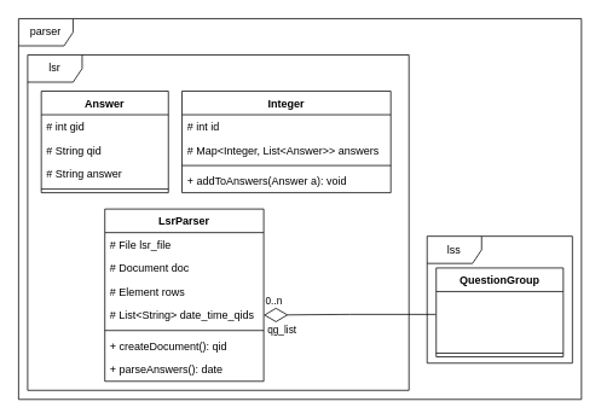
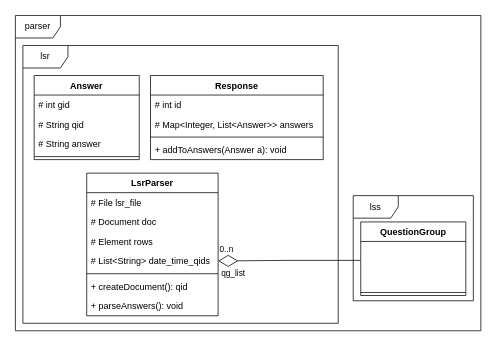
  <mxCell id="0" />
  <mxCell id="1" parent="0" />
  <mxCell id="2" value="parser" style="shape=umlFrame;whiteSpace=wrap;html=1;" vertex="1" parent="1"><mxGeometry x="20" y="20" width="620" height="420" as="geometry" /></mxCell>
  <mxCell id="3" value="lsr" style="shape=umlFrame;whiteSpace=wrap;html=1;" vertex="1" parent="1"><mxGeometry x="30" y="60" width="420" height="370" as="geometry" /></mxCell>
  <mxCell id="4" value="lss" style="shape=umlFrame;whiteSpace=wrap;html=1;" vertex="1" parent="1"><mxGeometry x="470" y="260" width="160" height="140" as="geometry" /></mxCell>
  <mxCell id="5" value="Answer" style="swimlane;fontStyle=1;childLayout=stackLayout;horizontal=1;startSize=26;fillColor=none;horizontalStack=0;resizeParent=1;resizeParentMax=0;resizeLast=0;collapsible=1;marginBottom=0;" vertex="1" parent="1"><mxGeometry x="45" y="100" width="140" height="112" as="geometry" /></mxCell>
  <mxCell id="6" value="# int gid" style="text;strokeColor=none;fillColor=none;align=left;verticalAlign=top;spacingLeft=4;spacingRight=4;overflow=hidden;rotatable=0;points=[[0,0.5],[1,0.5]];portConstraint=eastwest;" vertex="1" parent="5"><mxGeometry y="26" width="140" height="26" as="geometry" /></mxCell>
  <mxCell id="7" value="# String qid" style="text;strokeColor=none;fillColor=none;align=left;verticalAlign=top;spacingLeft=4;spacingRight=4;overflow=hidden;rotatable=0;points=[[0,0.5],[1,0.5]];portConstraint=eastwest;" vertex="1" parent="5"><mxGeometry y="52" width="140" height="26" as="geometry" /></mxCell>
  <mxCell id="8" value="# String answer" style="text;strokeColor=none;fillColor=none;align=left;verticalAlign=top;spacingLeft=4;spacingRight=4;overflow=hidden;rotatable=0;points=[[0,0.5],[1,0.5]];portConstraint=eastwest;" vertex="1" parent="5"><mxGeometry y="78" width="140" height="26" as="geometry" /></mxCell>
  <mxCell id="9" value="" style="line;strokeWidth=1;fillColor=none;align=left;verticalAlign=middle;spacingTop=-1;spacingLeft=3;spacingRight=3;rotatable=0;labelPosition=right;points=[];portConstraint=eastwest;" vertex="1" parent="5"><mxGeometry y="104" width="140" height="8" as="geometry" /></mxCell>
- <mxCell id="10" value="Integer" style="swimlane;fontStyle=1;childLayout=stackLayout;horizontal=1;startSize=26;fillColor=none;horizontalStack=0;resizeParent=1;resizeParentMax=0;resizeLast=0;collapsible=1;marginBottom=0;" vertex="1" parent="1"><mxGeometry x="200" y="100" width="230" height="112" as="geometry" /></mxCell>
+ <mxCell id="10" value="Response" style="swimlane;fontStyle=1;childLayout=stackLayout;horizontal=1;startSize=26;fillColor=none;horizontalStack=0;resizeParent=1;resizeParentMax=0;resizeLast=0;collapsible=1;marginBottom=0;" vertex="1" parent="1"><mxGeometry x="200" y="100" width="230" height="112" as="geometry" /></mxCell>
  <mxCell id="11" value="# int id" style="text;strokeColor=none;fillColor=none;align=left;verticalAlign=top;spacingLeft=4;spacingRight=4;overflow=hidden;rotatable=0;points=[[0,0.5],[1,0.5]];portConstraint=eastwest;" vertex="1" parent="10"><mxGeometry y="26" width="230" height="26" as="geometry" /></mxCell>
  <mxCell id="12" value="# Map&lt;Integer, List&lt;Answer&gt;&gt; answers" style="text;strokeColor=none;fillColor=none;align=left;verticalAlign=top;spacingLeft=4;spacingRight=4;overflow=hidden;rotatable=0;points=[[0,0.5],[1,0.5]];portConstraint=eastwest;" vertex="1" parent="10"><mxGeometry y="52" width="230" height="26" as="geometry" /></mxCell>
  <mxCell id="13" value="" style="line;strokeWidth=1;fillColor=none;align=left;verticalAlign=middle;spacingTop=-1;spacingLeft=3;spacingRight=3;rotatable=0;labelPosition=right;points=[];portConstraint=eastwest;" vertex="1" parent="10"><mxGeometry y="78" width="230" height="8" as="geometry" /></mxCell>
  <mxCell id="14" value="+ addToAnswers(Answer a): void" style="text;strokeColor=none;fillColor=none;align=left;verticalAlign=top;spacingLeft=4;spacingRight=4;overflow=hidden;rotatable=0;points=[[0,0.5],[1,0.5]];portConstraint=eastwest;" vertex="1" parent="10"><mxGeometry y="86" width="230" height="26" as="geometry" /></mxCell>
  <mxCell id="15" value="LsrParser" style="swimlane;fontStyle=1;childLayout=stackLayout;horizontal=1;startSize=26;fillColor=none;horizontalStack=0;resizeParent=1;resizeParentMax=0;resizeLast=0;collapsible=1;marginBottom=0;" vertex="1" parent="1"><mxGeometry x="115" y="230" width="175" height="190" as="geometry" /></mxCell>
  <mxCell id="16" value="# File lsr_file" style="text;strokeColor=none;fillColor=none;align=left;verticalAlign=top;spacingLeft=4;spacingRight=4;overflow=hidden;rotatable=0;points=[[0,0.5],[1,0.5]];portConstraint=eastwest;" vertex="1" parent="15"><mxGeometry y="26" width="175" height="26" as="geometry" /></mxCell>
  <mxCell id="17" value="# Document doc" style="text;strokeColor=none;fillColor=none;align=left;verticalAlign=top;spacingLeft=4;spacingRight=4;overflow=hidden;rotatable=0;points=[[0,0.5],[1,0.5]];portConstraint=eastwest;" vertex="1" parent="15"><mxGeometry y="52" width="175" height="26" as="geometry" /></mxCell>
  <mxCell id="18" value="# Element rows" style="text;strokeColor=none;fillColor=none;align=left;verticalAlign=top;spacingLeft=4;spacingRight=4;overflow=hidden;rotatable=0;points=[[0,0.5],[1,0.5]];portConstraint=eastwest;" vertex="1" parent="15"><mxGeometry y="78" width="175" height="26" as="geometry" /></mxCell>
  <mxCell id="19" value="# List&lt;String&gt; date_time_qids" style="text;strokeColor=none;fillColor=none;align=left;verticalAlign=top;spacingLeft=4;spacingRight=4;overflow=hidden;rotatable=0;points=[[0,0.5],[1,0.5]];portConstraint=eastwest;" vertex="1" parent="15"><mxGeometry y="104" width="175" height="26" as="geometry" /></mxCell>
  <mxCell id="20" value="" style="line;strokeWidth=1;fillColor=none;align=left;verticalAlign=middle;spacingTop=-1;spacingLeft=3;spacingRight=3;rotatable=0;labelPosition=right;points=[];portConstraint=eastwest;" vertex="1" parent="15"><mxGeometry y="130" width="175" height="8" as="geometry" /></mxCell>
  <mxCell id="21" value="+ createDocument(): qid" style="text;strokeColor=none;fillColor=none;align=left;verticalAlign=top;spacingLeft=4;spacingRight=4;overflow=hidden;rotatable=0;points=[[0,0.5],[1,0.5]];portConstraint=eastwest;" vertex="1" parent="15"><mxGeometry y="138" width="175" height="26" as="geometry" /></mxCell>
- <mxCell id="22" value="+ parseAnswers(): date" style="text;strokeColor=none;fillColor=none;align=left;verticalAlign=top;spacingLeft=4;spacingRight=4;overflow=hidden;rotatable=0;points=[[0,0.5],[1,0.5]];portConstraint=eastwest;" vertex="1" parent="15"><mxGeometry y="164" width="175" height="26" as="geometry" /></mxCell>
+ <mxCell id="22" value="+ parseAnswers(): void" style="text;strokeColor=none;fillColor=none;align=left;verticalAlign=top;spacingLeft=4;spacingRight=4;overflow=hidden;rotatable=0;points=[[0,0.5],[1,0.5]];portConstraint=eastwest;" vertex="1" parent="15"><mxGeometry y="164" width="175" height="26" as="geometry" /></mxCell>
  <mxCell id="23" value="QuestionGroup" style="swimlane;fontStyle=1;childLayout=stackLayout;horizontal=1;startSize=26;fillColor=none;horizontalStack=0;resizeParent=1;resizeParentMax=0;resizeLast=0;collapsible=1;marginBottom=0;" vertex="1" parent="1"><mxGeometry x="480" y="295" width="140" height="98" as="geometry" /></mxCell>
  <mxCell id="24" value="" style="text;strokeColor=none;fillColor=none;align=left;verticalAlign=middle;spacingTop=-1;spacingLeft=4;spacingRight=4;rotatable=0;labelPosition=right;points=[];portConstraint=eastwest;" vertex="1" parent="23"><mxGeometry y="26" width="140" height="64" as="geometry" /></mxCell>
  <mxCell id="25" value="" style="line;strokeWidth=1;fillColor=none;align=left;verticalAlign=middle;spacingTop=-1;spacingLeft=3;spacingRight=3;rotatable=0;labelPosition=right;points=[];portConstraint=eastwest;" vertex="1" parent="23"><mxGeometry y="90" width="140" height="8" as="geometry" /></mxCell>
  <mxCell id="26" value="" style="endArrow=diamondThin;endFill=0;endSize=24;html=1;entryX=1;entryY=0.5;entryDx=0;entryDy=0;edgeStyle=orthogonalEdgeStyle;exitX=-0.004;exitY=0.394;exitDx=0;exitDy=0;exitPerimeter=0;" edge="1" parent="1" source="24" target="19"><mxGeometry width="160" relative="1" as="geometry"><mxPoint x="500" y="347" as="sourcePoint" /><mxPoint x="300" y="305" as="targetPoint" /></mxGeometry></mxCell>
  <mxCell id="27" value="qg_list" style="edgeLabel;html=1;align=center;verticalAlign=middle;resizable=0;points=[];" vertex="1" connectable="0" parent="26"><mxGeometry x="0.53" y="2" relative="1" as="geometry"><mxPoint x="-25" y="13" as="offset" /></mxGeometry></mxCell>
  <mxCell id="28" value="0..n" style="edgeLabel;html=1;align=center;verticalAlign=middle;resizable=0;points=[];" vertex="1" connectable="0" parent="26"><mxGeometry x="0.579" y="5" relative="1" as="geometry"><mxPoint x="-30" y="-22" as="offset" /></mxGeometry></mxCell>
